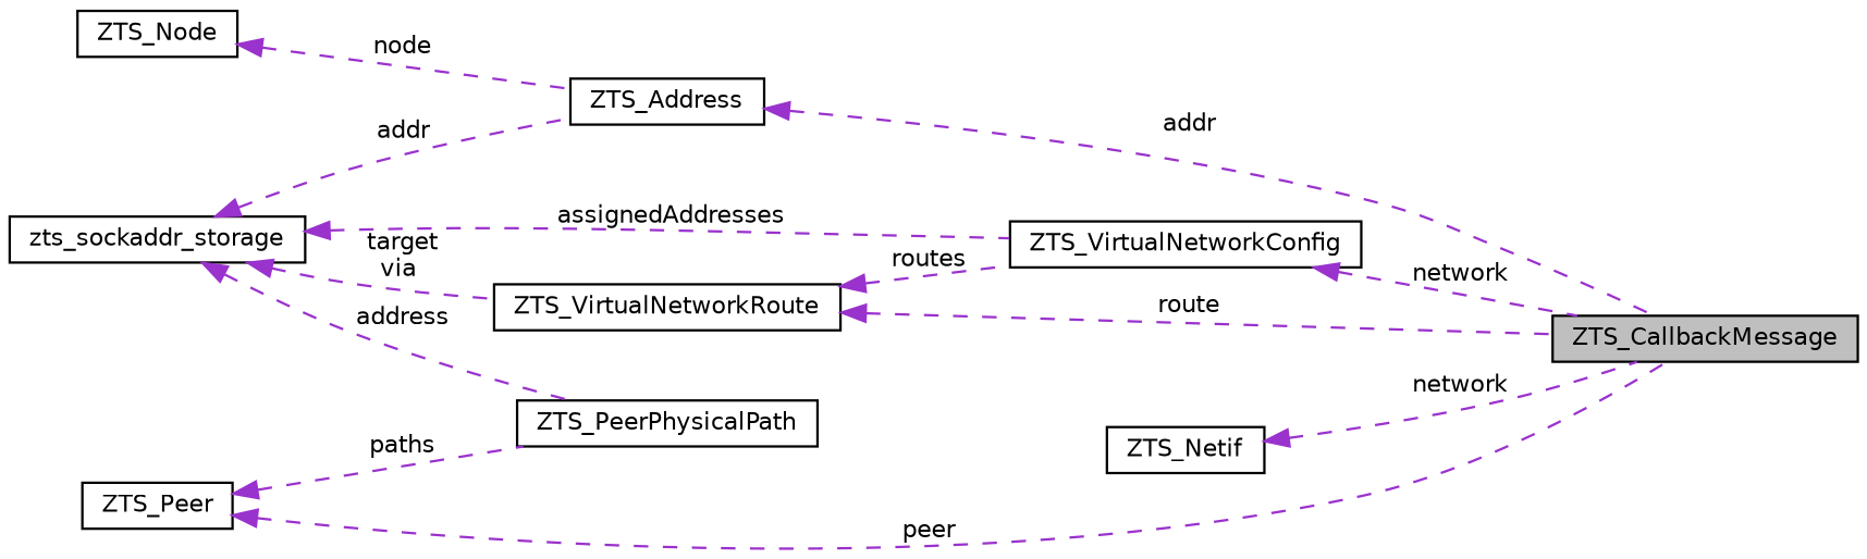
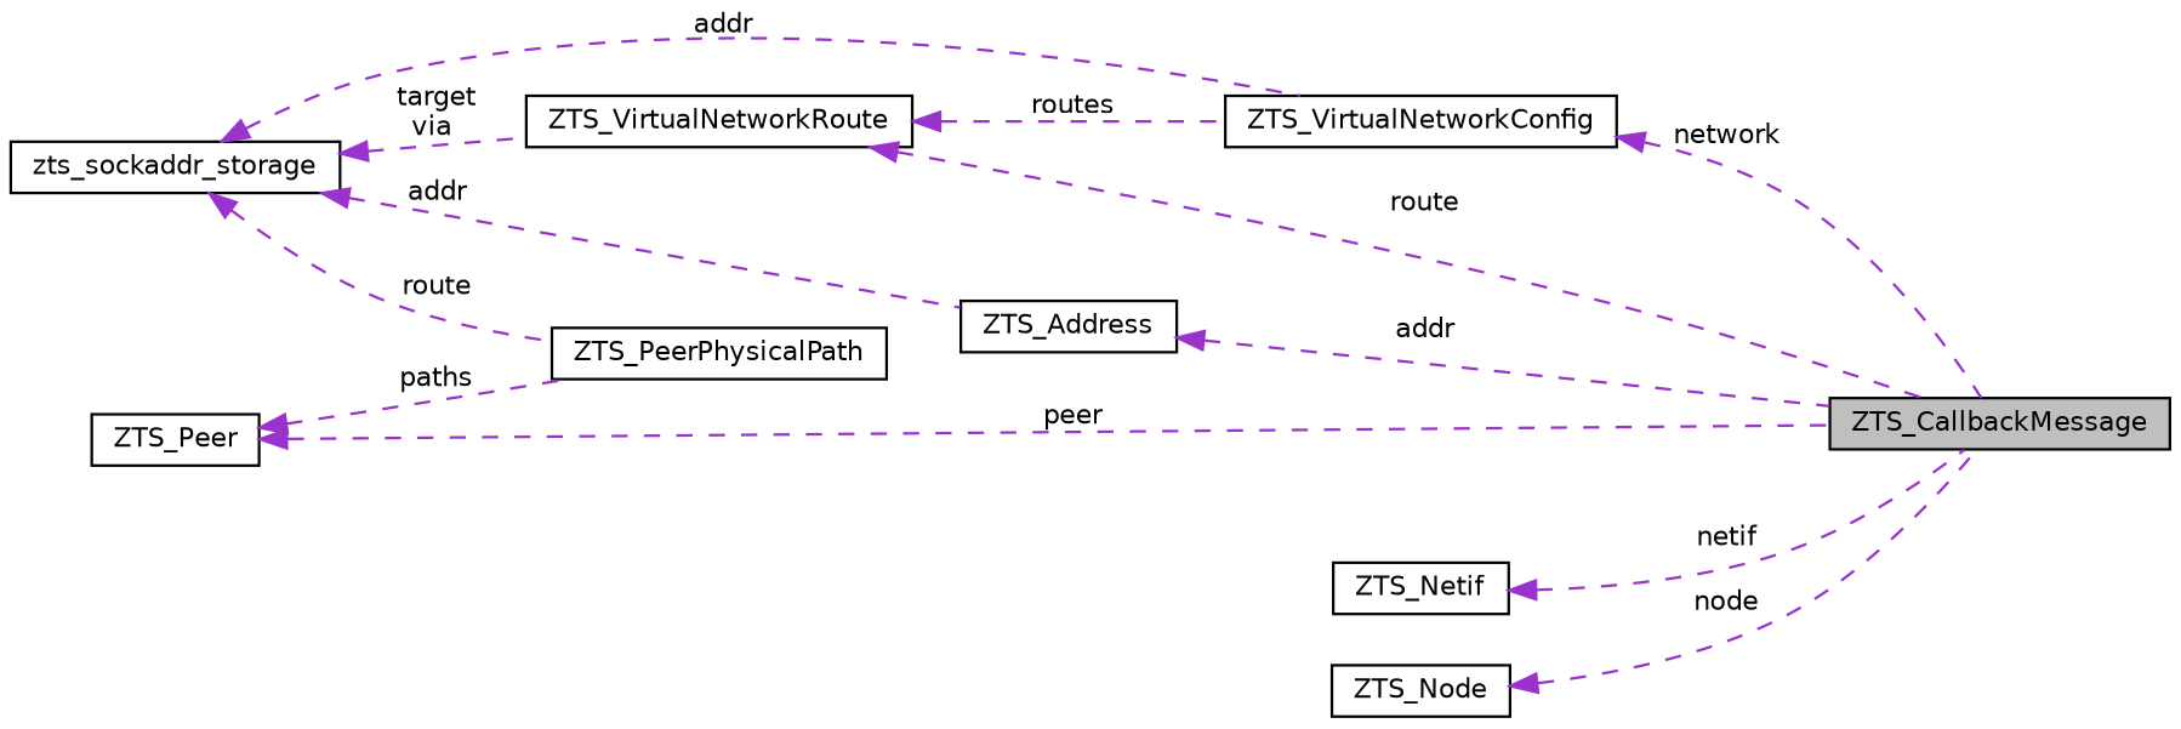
  digraph {
    rankdir=LR
    node [color=black fillcolor=white fontname=Helvetica fontsize=10 shape=record style=filled]
    edge [color=darkorchid3 dir=back fontname=Helvetica fontsize=10 labelfontname=Helvetica labelfontsize=10 style=dashed]
    n1 [fillcolor=grey75 fontcolor=black height=0.2 label=ZTS_CallbackMessage width=0.4]
    n2 [height=0.2 label=ZTS_VirtualNetworkConfig width=0.4]
    n3 [height=0.2 label=ZTS_VirtualNetworkRoute width=0.4]
    n4 [height=0.2 label=zts_sockaddr_storage width=0.4]
    n5 [height=0.2 label=ZTS_Address width=0.4]
    n6 [height=0.2 label=ZTS_PeerPhysicalPath width=0.4]
    n7 [height=0.2 label=ZTS_Netif width=0.4]
    n8 [height=0.2 label=ZTS_Peer width=0.4]
    n9 [height=0.2 label=ZTS_Node width=0.4]
    n2 -> n1 [label=" network"]
    n3 -> n1 [label=" route"]
    n3 -> n2 [label=" routes"]
-   n4 -> n2 [label=" assignedAddresses"]
+   n4 -> n2 [label=" addr"]
    n4 -> n3 [label=" target\nvia"]
    n4 -> n5 [label=" addr"]
-   n4 -> n6 [label=" address"]
+   n4 -> n6 [label=" route"]
    n5 -> n1 [label=" addr"]
-   n7 -> n1 [label=" network"]
+   n7 -> n1 [label=" netif"]
    n8 -> n1 [label=" peer"]
    n8 -> n6 [label=" paths"]
-   n9 -> n5 [label=" node"]
+   n9 -> n1 [label=" node"]
  }
